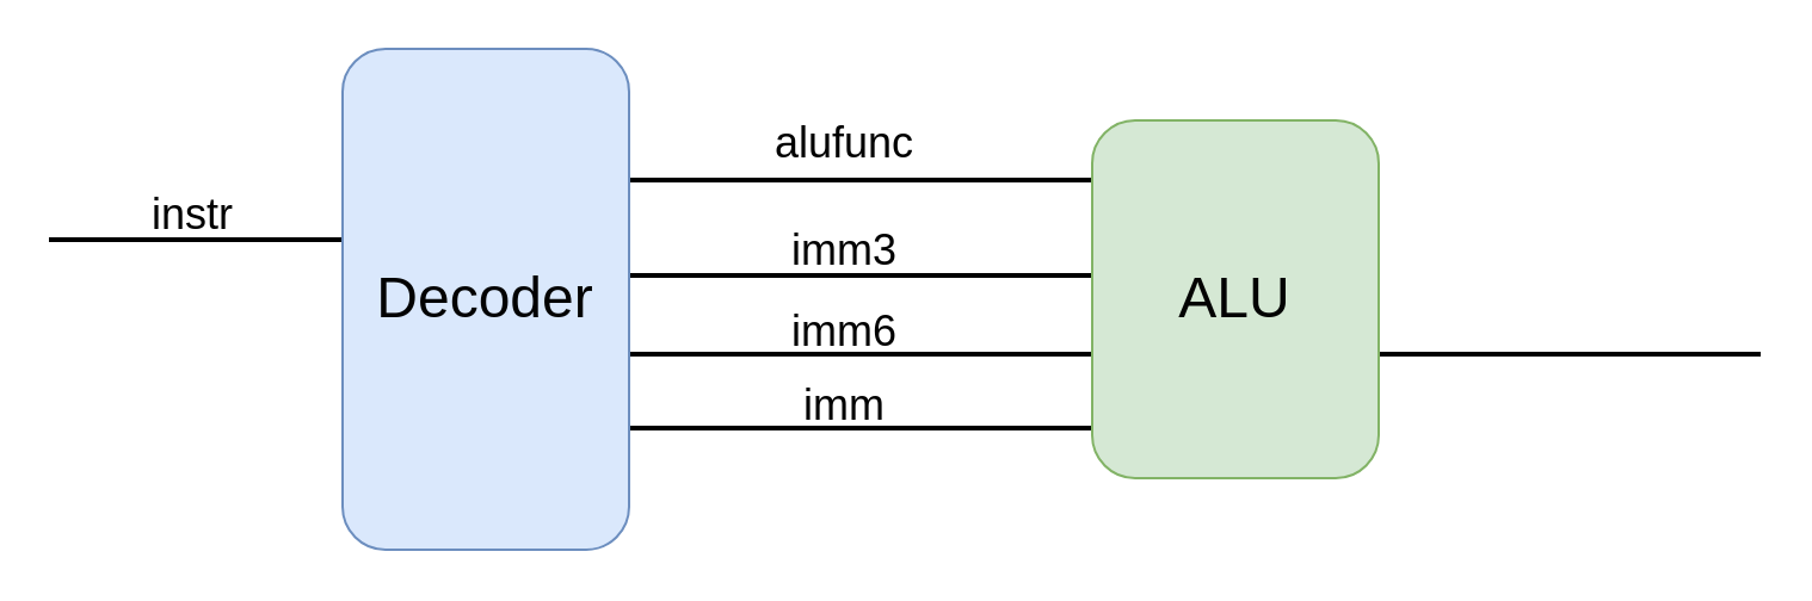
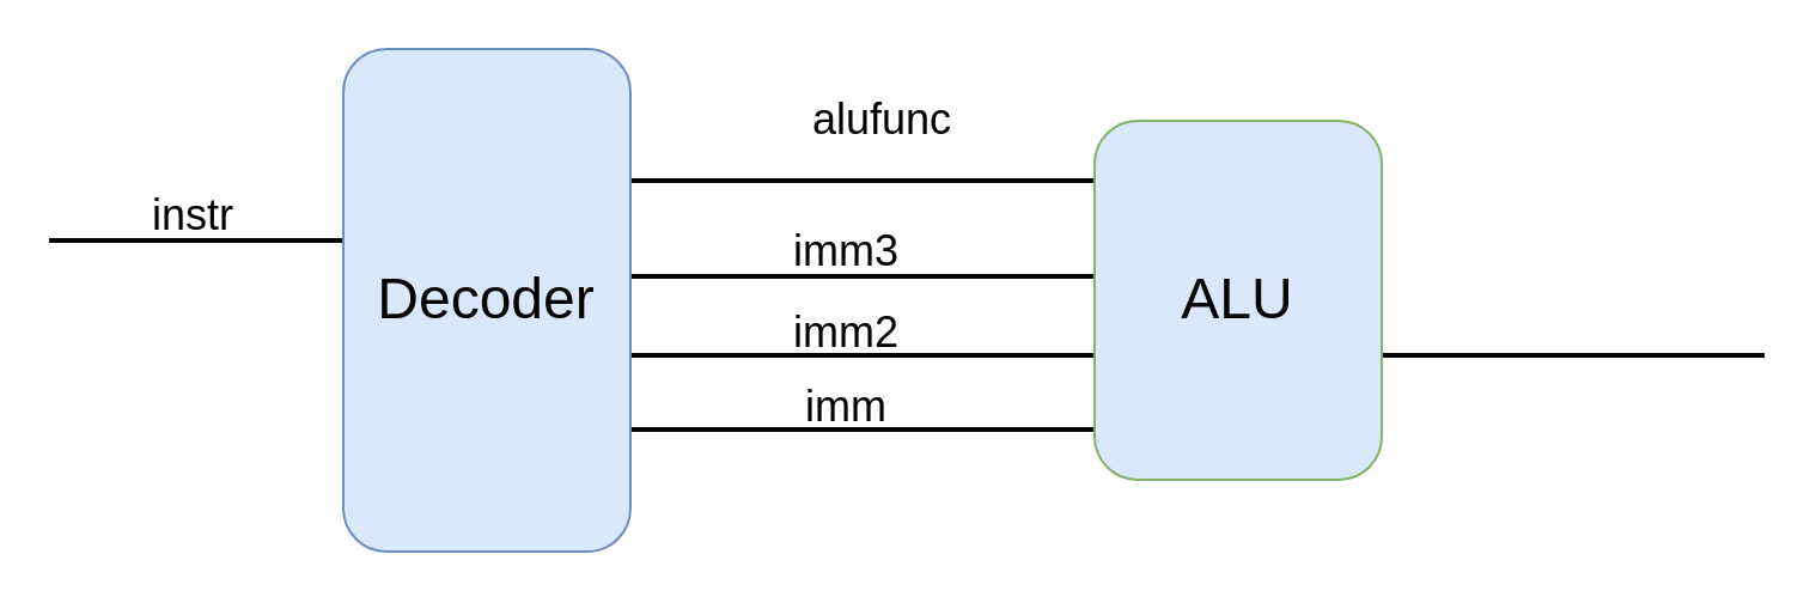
  <mxCell id="0" />
  <mxCell id="1" parent="0" />
  <mxCell id="2" style="edgeStyle=none;rounded=0;orthogonalLoop=1;jettySize=auto;html=1;exitX=0;exitY=0.25;exitDx=0;exitDy=0;" parent="1" target="8" edge="1"><mxGeometry relative="1" as="geometry"><mxPoint x="473" y="90" as="sourcePoint" /><mxPoint x="473" y="90" as="targetPoint" /></mxGeometry></mxCell>
  <mxCell id="3" value="" style="line;strokeWidth=2;html=1;" parent="1" vertex="1"><mxGeometry x="263" y="70" width="200" height="10" as="geometry" /></mxCell>
  <mxCell id="4" value="" style="line;strokeWidth=2;html=1;" parent="1" vertex="1"><mxGeometry x="263" y="110" width="200" height="10" as="geometry" /></mxCell>
  <mxCell id="5" value="" style="line;strokeWidth=2;html=1;" parent="1" vertex="1"><mxGeometry x="263" y="143" width="200" height="10" as="geometry" /></mxCell>
  <mxCell id="6" value="" style="line;strokeWidth=2;html=1;" parent="1" vertex="1"><mxGeometry x="577" y="143" width="160" height="10" as="geometry" /></mxCell>
  <mxCell id="7" value="" style="line;strokeWidth=2;html=1;" parent="1" vertex="1"><mxGeometry x="253" y="174" width="220" height="10" as="geometry" /></mxCell>
- <mxCell id="8" value="&lt;font style=&quot;font-size: 24px&quot; color=&quot;#030303&quot;&gt;ALU&lt;/font&gt;" style="rounded=1;whiteSpace=wrap;html=1;fillColor=#d5e8d4;strokeColor=#82b366;" parent="1" vertex="1"><mxGeometry x="457" y="50" width="120" height="150" as="geometry" /></mxCell>
- <mxCell id="9" value="&lt;font style=&quot;font-size: 18px&quot;&gt;alufunc&lt;/font&gt;" style="text;html=1;align=center;verticalAlign=middle;resizable=0;points=[];autosize=1;" parent="1" vertex="1"><mxGeometry x="318" y="50" width="70" height="20" as="geometry" /></mxCell>
+ <mxCell id="8" value="&lt;font style=&quot;font-size: 24px&quot; color=&quot;#030303&quot;&gt;ALU&lt;/font&gt;" style="rounded=1;whiteSpace=wrap;html=1;fillColor=#dae8fc;strokeColor=#82b366;" parent="1" vertex="1"><mxGeometry x="457" y="50" width="120" height="150" as="geometry" /></mxCell>
+ <mxCell id="9" value="&lt;font style=&quot;font-size: 18px&quot;&gt;alufunc&lt;/font&gt;" style="text;html=1;align=center;verticalAlign=middle;resizable=0;points=[];autosize=1;" parent="1" vertex="1"><mxGeometry x="333" y="40" width="70" height="20" as="geometry" /></mxCell>
  <mxCell id="10" value="&lt;font style=&quot;font-size: 18px&quot;&gt;imm3&lt;/font&gt;" style="text;html=1;align=center;verticalAlign=middle;resizable=0;points=[];autosize=1;" parent="1" vertex="1"><mxGeometry x="323" y="95" width="60" height="20" as="geometry" /></mxCell>
- <mxCell id="11" value="&lt;font style=&quot;font-size: 18px&quot;&gt;imm6&lt;/font&gt;" style="text;html=1;align=center;verticalAlign=middle;resizable=0;points=[];autosize=1;" parent="1" vertex="1"><mxGeometry x="323" y="129" width="60" height="20" as="geometry" /></mxCell>
+ <mxCell id="11" value="&lt;font style=&quot;font-size: 18px&quot;&gt;imm2&lt;/font&gt;" style="text;html=1;align=center;verticalAlign=middle;resizable=0;points=[];autosize=1;" parent="1" vertex="1"><mxGeometry x="323" y="129" width="60" height="20" as="geometry" /></mxCell>
  <mxCell id="12" value="&lt;font style=&quot;font-size: 18px&quot;&gt;imm&lt;/font&gt;" style="text;html=1;align=center;verticalAlign=middle;resizable=0;points=[];autosize=1;" parent="1" vertex="1"><mxGeometry x="323" y="160" width="60" height="20" as="geometry" /></mxCell>
  <mxCell id="13" value="" style="line;strokeWidth=2;html=1;" parent="1" vertex="1"><mxGeometry x="20" y="95" width="160" height="10" as="geometry" /></mxCell>
  <mxCell id="14" value="&lt;font style=&quot;font-size: 24px&quot; color=&quot;#030303&quot;&gt;Decoder&lt;/font&gt;" style="rounded=1;whiteSpace=wrap;html=1;fillColor=#dae8fc;strokeColor=#6c8ebf;" parent="1" vertex="1"><mxGeometry x="143" y="20" width="120" height="210" as="geometry" /></mxCell>
  <mxCell id="15" value="&lt;font style=&quot;font-size: 18px&quot;&gt;instr&lt;/font&gt;" style="text;html=1;align=center;verticalAlign=middle;resizable=0;points=[];autosize=1;" parent="1" vertex="1"><mxGeometry x="55" y="80" width="50" height="20" as="geometry" /></mxCell>
